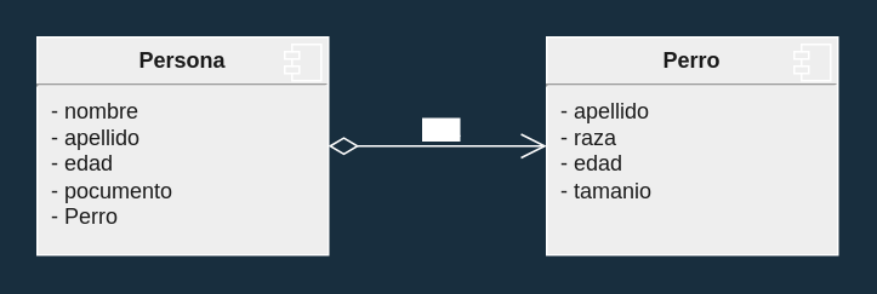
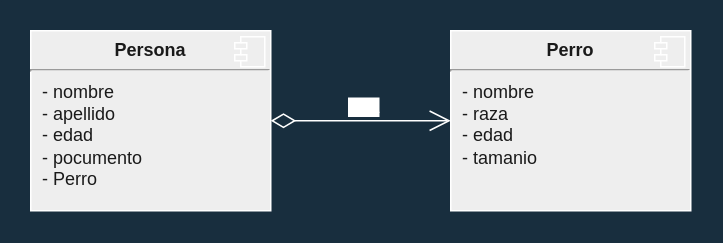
  <mxCell id="0" />
  <mxCell id="1" parent="0" />
- <mxCell id="2" value="&lt;p style=&quot;margin:0px;margin-top:6px;text-align:center;&quot;&gt;&lt;b&gt;Perro&lt;/b&gt;&lt;/p&gt;&lt;hr&gt;&lt;p style=&quot;margin:0px;margin-left:8px;&quot;&gt;- apellido&lt;br&gt;- raza&lt;/p&gt;&lt;p style=&quot;margin:0px;margin-left:8px;&quot;&gt;- edad&lt;/p&gt;&lt;p style=&quot;margin:0px;margin-left:8px;&quot;&gt;- tamanio&lt;/p&gt;" style="align=left;overflow=fill;html=1;dropTarget=0;strokeColor=#FFFFFF;fontColor=#1A1A1A;fillColor=#EEEEEE;" vertex="1" parent="1"><mxGeometry x="300" y="20" width="160" height="120" as="geometry" /></mxCell>
+ <mxCell id="2" value="&lt;p style=&quot;margin:0px;margin-top:6px;text-align:center;&quot;&gt;&lt;b&gt;Perro&lt;/b&gt;&lt;/p&gt;&lt;hr&gt;&lt;p style=&quot;margin:0px;margin-left:8px;&quot;&gt;- nombre&lt;br&gt;- raza&lt;/p&gt;&lt;p style=&quot;margin:0px;margin-left:8px;&quot;&gt;- edad&lt;/p&gt;&lt;p style=&quot;margin:0px;margin-left:8px;&quot;&gt;- tamanio&lt;/p&gt;" style="align=left;overflow=fill;html=1;dropTarget=0;strokeColor=#FFFFFF;fontColor=#1A1A1A;fillColor=#EEEEEE;" vertex="1" parent="1"><mxGeometry x="300" y="20" width="160" height="120" as="geometry" /></mxCell>
  <mxCell id="3" value="" style="shape=component;jettyWidth=8;jettyHeight=4;strokeColor=#FFFFFF;fontColor=#1A1A1A;fillColor=#EEEEEE;" vertex="1" parent="2"><mxGeometry x="1" width="20" height="20" relative="1" as="geometry"><mxPoint x="-24" y="4" as="offset" /></mxGeometry></mxCell>
  <mxCell id="4" value="&lt;p style=&quot;margin:0px;margin-top:6px;text-align:center;&quot;&gt;&lt;b&gt;Persona&lt;/b&gt;&lt;/p&gt;&lt;hr&gt;&lt;p style=&quot;margin: 0px 0px 0px 8px;&quot;&gt;- nombre&lt;br&gt;- apellido&lt;/p&gt;&lt;p style=&quot;margin: 0px 0px 0px 8px;&quot;&gt;- edad&lt;/p&gt;&lt;p style=&quot;margin: 0px 0px 0px 8px;&quot;&gt;- pocumento&lt;/p&gt;&lt;p style=&quot;margin: 0px 0px 0px 8px;&quot;&gt;- Perro&lt;/p&gt;" style="align=left;overflow=fill;html=1;dropTarget=0;strokeColor=#FFFFFF;fontColor=#1A1A1A;fillColor=#EEEEEE;" vertex="1" parent="1"><mxGeometry x="20" y="20" width="160" height="120" as="geometry" /></mxCell>
  <mxCell id="5" value="" style="shape=component;jettyWidth=8;jettyHeight=4;strokeColor=#FFFFFF;fontColor=#1A1A1A;fillColor=#EEEEEE;" vertex="1" parent="4"><mxGeometry x="1" width="20" height="20" relative="1" as="geometry"><mxPoint x="-24" y="4" as="offset" /></mxGeometry></mxCell>
  <mxCell id="6" value="1...1" style="endArrow=open;html=1;endSize=12;startArrow=diamondThin;startSize=14;startFill=0;edgeStyle=orthogonalEdgeStyle;align=left;verticalAlign=bottom;rounded=0;strokeColor=#FFFFFF;fontColor=#FFFFFF;exitX=1;exitY=0.5;exitDx=0;exitDy=0;" edge="1" parent="1" source="4"><mxGeometry x="-0.167" relative="1" as="geometry"><mxPoint x="190" y="79.5" as="sourcePoint" /><mxPoint x="300" y="80" as="targetPoint" /><mxPoint as="offset" /></mxGeometry></mxCell>
